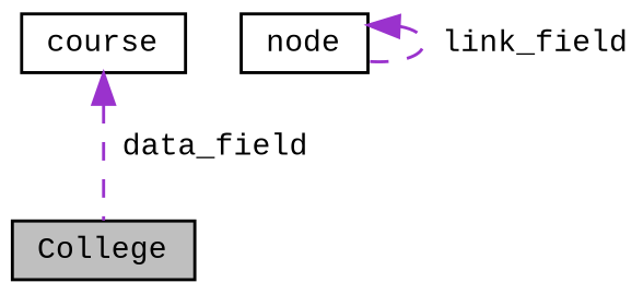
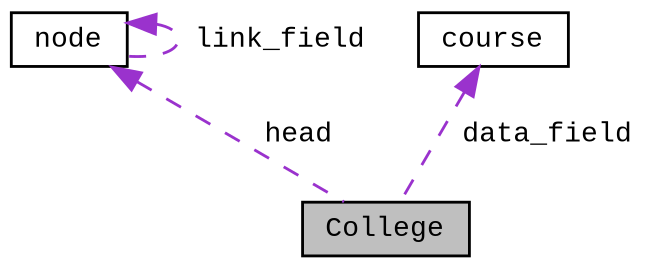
  digraph {
    fontname="Liberation Mono"
    node [color=black fillcolor=white fontname="Liberation Mono" fontsize=10 shape=record style=filled]
    edge [color=darkorchid3 dir=back fontname="Liberation Mono" fontsize=10 labelfontname=Helvetica labelfontsize=10 style=dashed]
    n1 [fillcolor=grey75 fontcolor=black height=0.2 label=College width=0.4]
    n2 [height=0.2 label="node" width=0.4]
    n3 [height=0.2 label=course width=0.4]
+   n2 -> n1 [label=" head"]
    n2 -> n2 [label=" link_field"]
    n3 -> n1 [label=" data_field"]
  }
